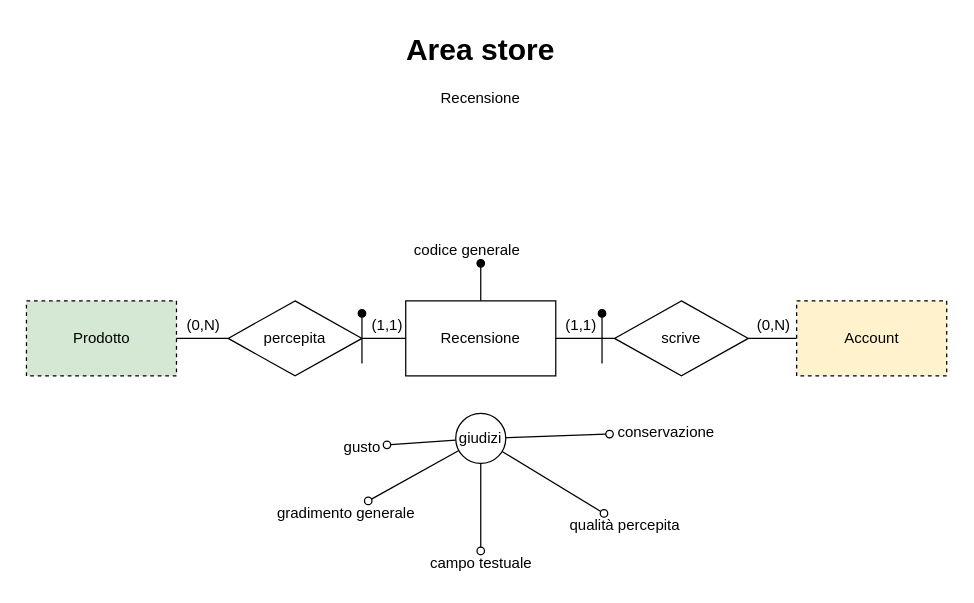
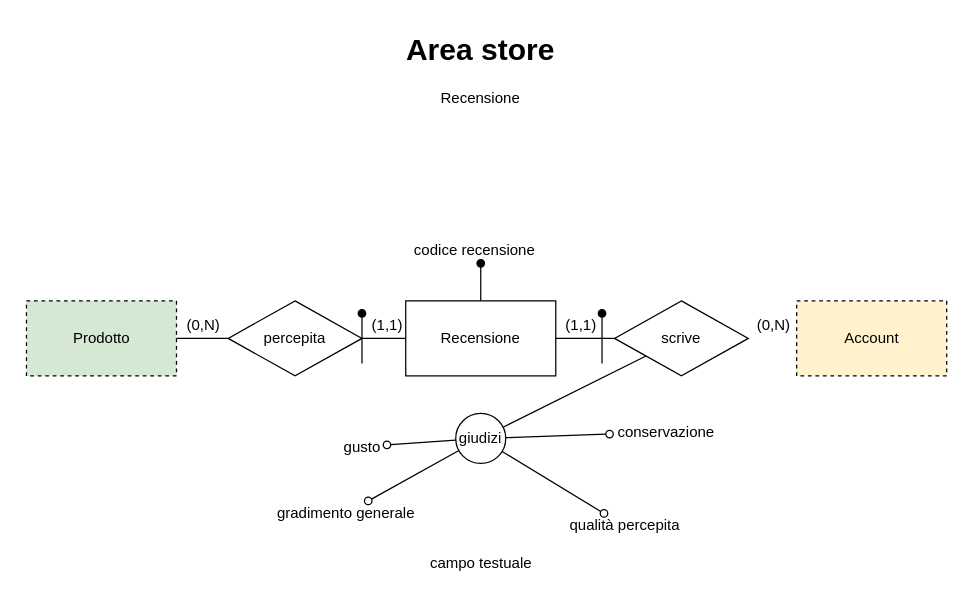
  <mxCell id="0" />
  <mxCell id="1" parent="0" />
  <mxCell id="2" value="&lt;h1&gt;Area store&lt;/h1&gt;&lt;div&gt;Recensione&lt;/div&gt;" parent="1" style="text;html=1;strokeColor=none;fillColor=none;spacing=5;spacingTop=-20;whiteSpace=wrap;overflow=hidden;rounded=0;align=center;" vertex="1"><mxGeometry as="geometry" x="289" y="20" width="190" height="120" /></mxCell>
- <mxCell id="3" parent="1" style="rounded=1;orthogonalLoop=1;jettySize=auto;html=1;endArrow=none;endFill=0;strokeWidth=1;" edge="1" source="12" target="8"><mxGeometry as="geometry" relative="1" /></mxCell>
+ <mxCell id="3" parent="1" style="rounded=1;orthogonalLoop=1;jettySize=auto;html=1;endArrow=none;endFill=0;strokeWidth=1;" edge="1" source="12" target="19"><mxGeometry as="geometry" relative="1" /></mxCell>
  <mxCell id="4" parent="1" style="edgeStyle=none;rounded=1;orthogonalLoop=1;jettySize=auto;html=1;endArrow=oval;endFill=1;strokeWidth=1;align=center;" edge="1" source="5" target="30"><mxGeometry as="geometry" relative="1"><mxPoint as="targetPoint" x="384" y="210" /></mxGeometry></mxCell>
  <mxCell id="5" value="Recensione&lt;br&gt;" parent="1" style="rounded=0;whiteSpace=wrap;html=1;align=center;" vertex="1"><mxGeometry as="geometry" x="324" y="240" width="120" height="60" /></mxCell>
  <mxCell id="6" parent="1" style="rounded=1;orthogonalLoop=1;jettySize=auto;html=1;strokeWidth=1;endArrow=none;endFill=0;" edge="1" source="10" target="5"><mxGeometry as="geometry" relative="1" /></mxCell>
  <mxCell id="7" value="Prodotto" parent="1" style="rounded=0;whiteSpace=wrap;html=1;align=center;dashed=1;fillColor=#d5e8d4;" vertex="1"><mxGeometry as="geometry" x="20.655" y="240" width="120" height="60" /></mxCell>
  <mxCell id="8" value="Account&lt;br&gt;" parent="1" style="rounded=0;whiteSpace=wrap;html=1;align=center;dashed=1;fillColor=#fff2cc;" vertex="1"><mxGeometry as="geometry" x="636.672" y="240" width="120" height="60" /></mxCell>
  <mxCell id="9" parent="1" style="edgeStyle=none;rounded=1;orthogonalLoop=1;jettySize=auto;html=1;endArrow=oval;endFill=1;strokeWidth=1;align=center;" edge="1"><mxGeometry as="geometry" relative="1"><mxPoint as="targetPoint" x="289" y="250" /><mxPoint as="sourcePoint" x="289" y="290" /></mxGeometry></mxCell>
  <mxCell id="10" value="percepita" parent="1" style="rhombus;whiteSpace=wrap;html=1;align=center;" vertex="1"><mxGeometry as="geometry" x="182" y="240" width="107" height="60" /></mxCell>
  <mxCell id="11" parent="1" style="rounded=1;orthogonalLoop=1;jettySize=auto;html=1;strokeWidth=1;endArrow=none;endFill=0;" edge="1" source="7" target="10"><mxGeometry as="geometry" relative="1"><mxPoint as="sourcePoint" x="140.655" y="270" /><mxPoint as="targetPoint" x="324" y="270" /></mxGeometry></mxCell>
  <mxCell id="12" value="scrive&lt;br&gt;" parent="1" style="rhombus;whiteSpace=wrap;html=1;align=center;" vertex="1"><mxGeometry as="geometry" x="491" y="240" width="107" height="60" /></mxCell>
  <mxCell id="13" parent="1" style="rounded=1;orthogonalLoop=1;jettySize=auto;html=1;endArrow=none;endFill=0;strokeWidth=1;" edge="1" source="5" target="12"><mxGeometry as="geometry" relative="1"><mxPoint as="sourcePoint" x="444" y="270" /><mxPoint as="targetPoint" x="636.672" y="270" /></mxGeometry></mxCell>
  <mxCell id="14" parent="1" style="edgeStyle=none;rounded=1;orthogonalLoop=1;jettySize=auto;html=1;endArrow=oval;endFill=0;strokeWidth=1;align=center;" edge="1" source="19" target="21"><mxGeometry as="geometry" relative="1"><mxPoint as="targetPoint" x="479" y="356.985" /></mxGeometry></mxCell>
  <mxCell id="15" parent="1" style="edgeStyle=none;rounded=1;orthogonalLoop=1;jettySize=auto;html=1;endArrow=oval;endFill=0;strokeWidth=1;align=center;" edge="1" source="19" target="20"><mxGeometry as="geometry" relative="1" /></mxCell>
- <mxCell id="16" parent="1" style="edgeStyle=none;rounded=1;orthogonalLoop=1;jettySize=auto;html=1;endArrow=oval;endFill=0;strokeWidth=1;align=center;" edge="1" source="19" target="22"><mxGeometry as="geometry" relative="1" /></mxCell>
  <mxCell id="17" parent="1" style="edgeStyle=none;rounded=1;orthogonalLoop=1;jettySize=auto;html=1;endArrow=oval;endFill=0;strokeWidth=1;align=center;" edge="1" source="19" target="23"><mxGeometry as="geometry" relative="1"><mxPoint as="targetPoint" x="304.833" y="400" /></mxGeometry></mxCell>
  <mxCell id="18" parent="1" style="edgeStyle=none;rounded=1;orthogonalLoop=1;jettySize=auto;html=1;endArrow=oval;endFill=0;strokeWidth=1;align=center;" edge="1" source="19" target="24"><mxGeometry as="geometry" relative="1"><mxPoint as="targetPoint" x="321" y="357.59" /></mxGeometry></mxCell>
  <mxCell id="19" value="giudizi" parent="1" style="ellipse;whiteSpace=wrap;html=1;aspect=fixed;align=center;" vertex="1"><mxGeometry as="geometry" x="364" y="330" width="40" height="40" /></mxCell>
  <mxCell id="20" value="qualità percepita&lt;br&gt;" parent="1" style="text;html=1;resizable=0;points=[];autosize=1;align=center;verticalAlign=top;spacingTop=-4;" vertex="1"><mxGeometry as="geometry" x="449" y="410" width="100" height="20" /></mxCell>
  <mxCell id="21" value="conservazione&lt;br&gt;" parent="1" style="text;html=1;resizable=0;points=[];autosize=1;align=center;verticalAlign=top;spacingTop=-4;" vertex="1"><mxGeometry x="487" y="335" as="geometry" width="90" height="20" /></mxCell>
  <mxCell id="22" value="campo testuale&lt;br&gt;" parent="1" style="text;html=1;resizable=0;points=[];autosize=1;align=center;verticalAlign=top;spacingTop=-4;" vertex="1"><mxGeometry as="geometry" x="334" y="440" width="100" height="20" /></mxCell>
  <mxCell id="23" value="gradimento generale&lt;br&gt;" parent="1" style="text;html=1;resizable=0;points=[];autosize=1;align=center;verticalAlign=top;spacingTop=-4;" vertex="1"><mxGeometry as="geometry" x="211" y="400" width="130" height="20" /></mxCell>
  <mxCell id="24" value="gusto&lt;br&gt;" parent="1" style="text;html=1;resizable=0;points=[];autosize=1;align=center;verticalAlign=top;spacingTop=-4;" vertex="1"><mxGeometry as="geometry" x="269" y="346.5" width="40" height="20" /></mxCell>
  <mxCell id="25" parent="1" style="edgeStyle=none;rounded=1;orthogonalLoop=1;jettySize=auto;html=1;endArrow=oval;endFill=1;strokeWidth=1;align=center;" edge="1"><mxGeometry as="geometry" relative="1"><mxPoint as="targetPoint" x="481" y="250" /><mxPoint as="sourcePoint" x="481" y="290" /></mxGeometry></mxCell>
  <mxCell id="26" value="(0,N)&lt;br&gt;" parent="1" style="text;html=1;resizable=0;points=[];autosize=1;align=center;verticalAlign=top;spacingTop=-4;" vertex="1"><mxGeometry as="geometry" x="142" y="250" width="40" height="20" /></mxCell>
  <mxCell id="27" value="(1,1)&lt;br&gt;" parent="1" style="text;html=1;resizable=0;points=[];autosize=1;align=center;verticalAlign=top;spacingTop=-4;" vertex="1"><mxGeometry as="geometry" x="289" y="250" width="40" height="20" /></mxCell>
  <mxCell id="28" value="(1,1)&lt;br&gt;" parent="1" style="text;html=1;resizable=0;points=[];autosize=1;align=center;verticalAlign=top;spacingTop=-4;" vertex="1"><mxGeometry as="geometry" x="444" y="250" width="40" height="20" /></mxCell>
  <mxCell id="29" value="(0,N)&lt;br&gt;" parent="1" style="text;html=1;resizable=0;points=[];autosize=1;align=center;verticalAlign=top;spacingTop=-4;" vertex="1"><mxGeometry as="geometry" x="597.897" y="250" width="40" height="20" /></mxCell>
- <mxCell id="30" value="codice generale&lt;br&gt;" parent="1" style="text;html=1;resizable=0;points=[];autosize=1;align=left;verticalAlign=top;spacingTop=-4;" vertex="1"><mxGeometry as="geometry" x="329" y="190" width="110" height="20" /></mxCell>
+ <mxCell id="30" value="codice recensione&lt;br&gt;" parent="1" style="text;html=1;resizable=0;points=[];autosize=1;align=left;verticalAlign=top;spacingTop=-4;" vertex="1"><mxGeometry as="geometry" x="329" y="190" width="110" height="20" /></mxCell>
